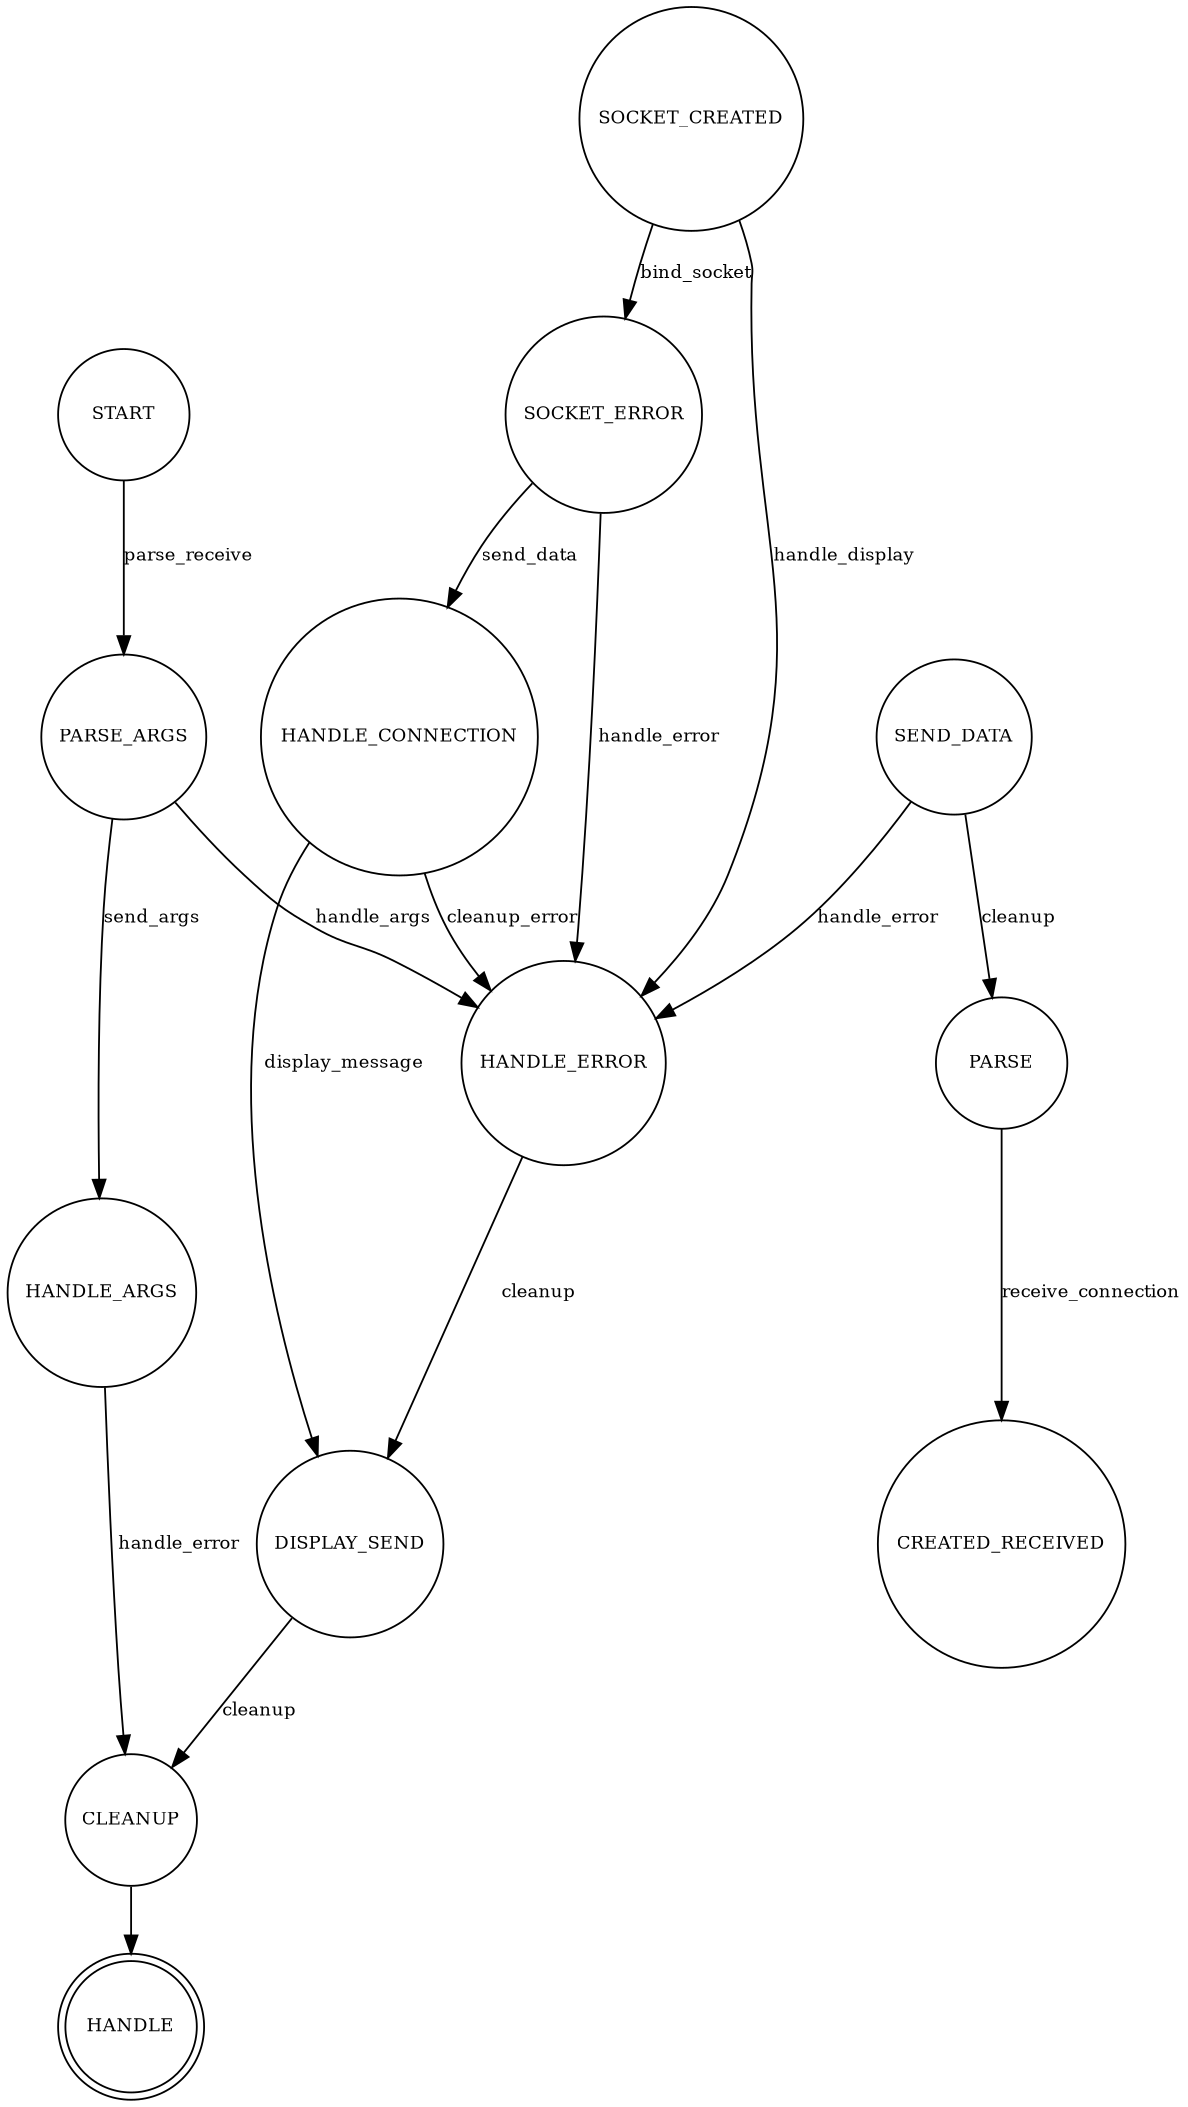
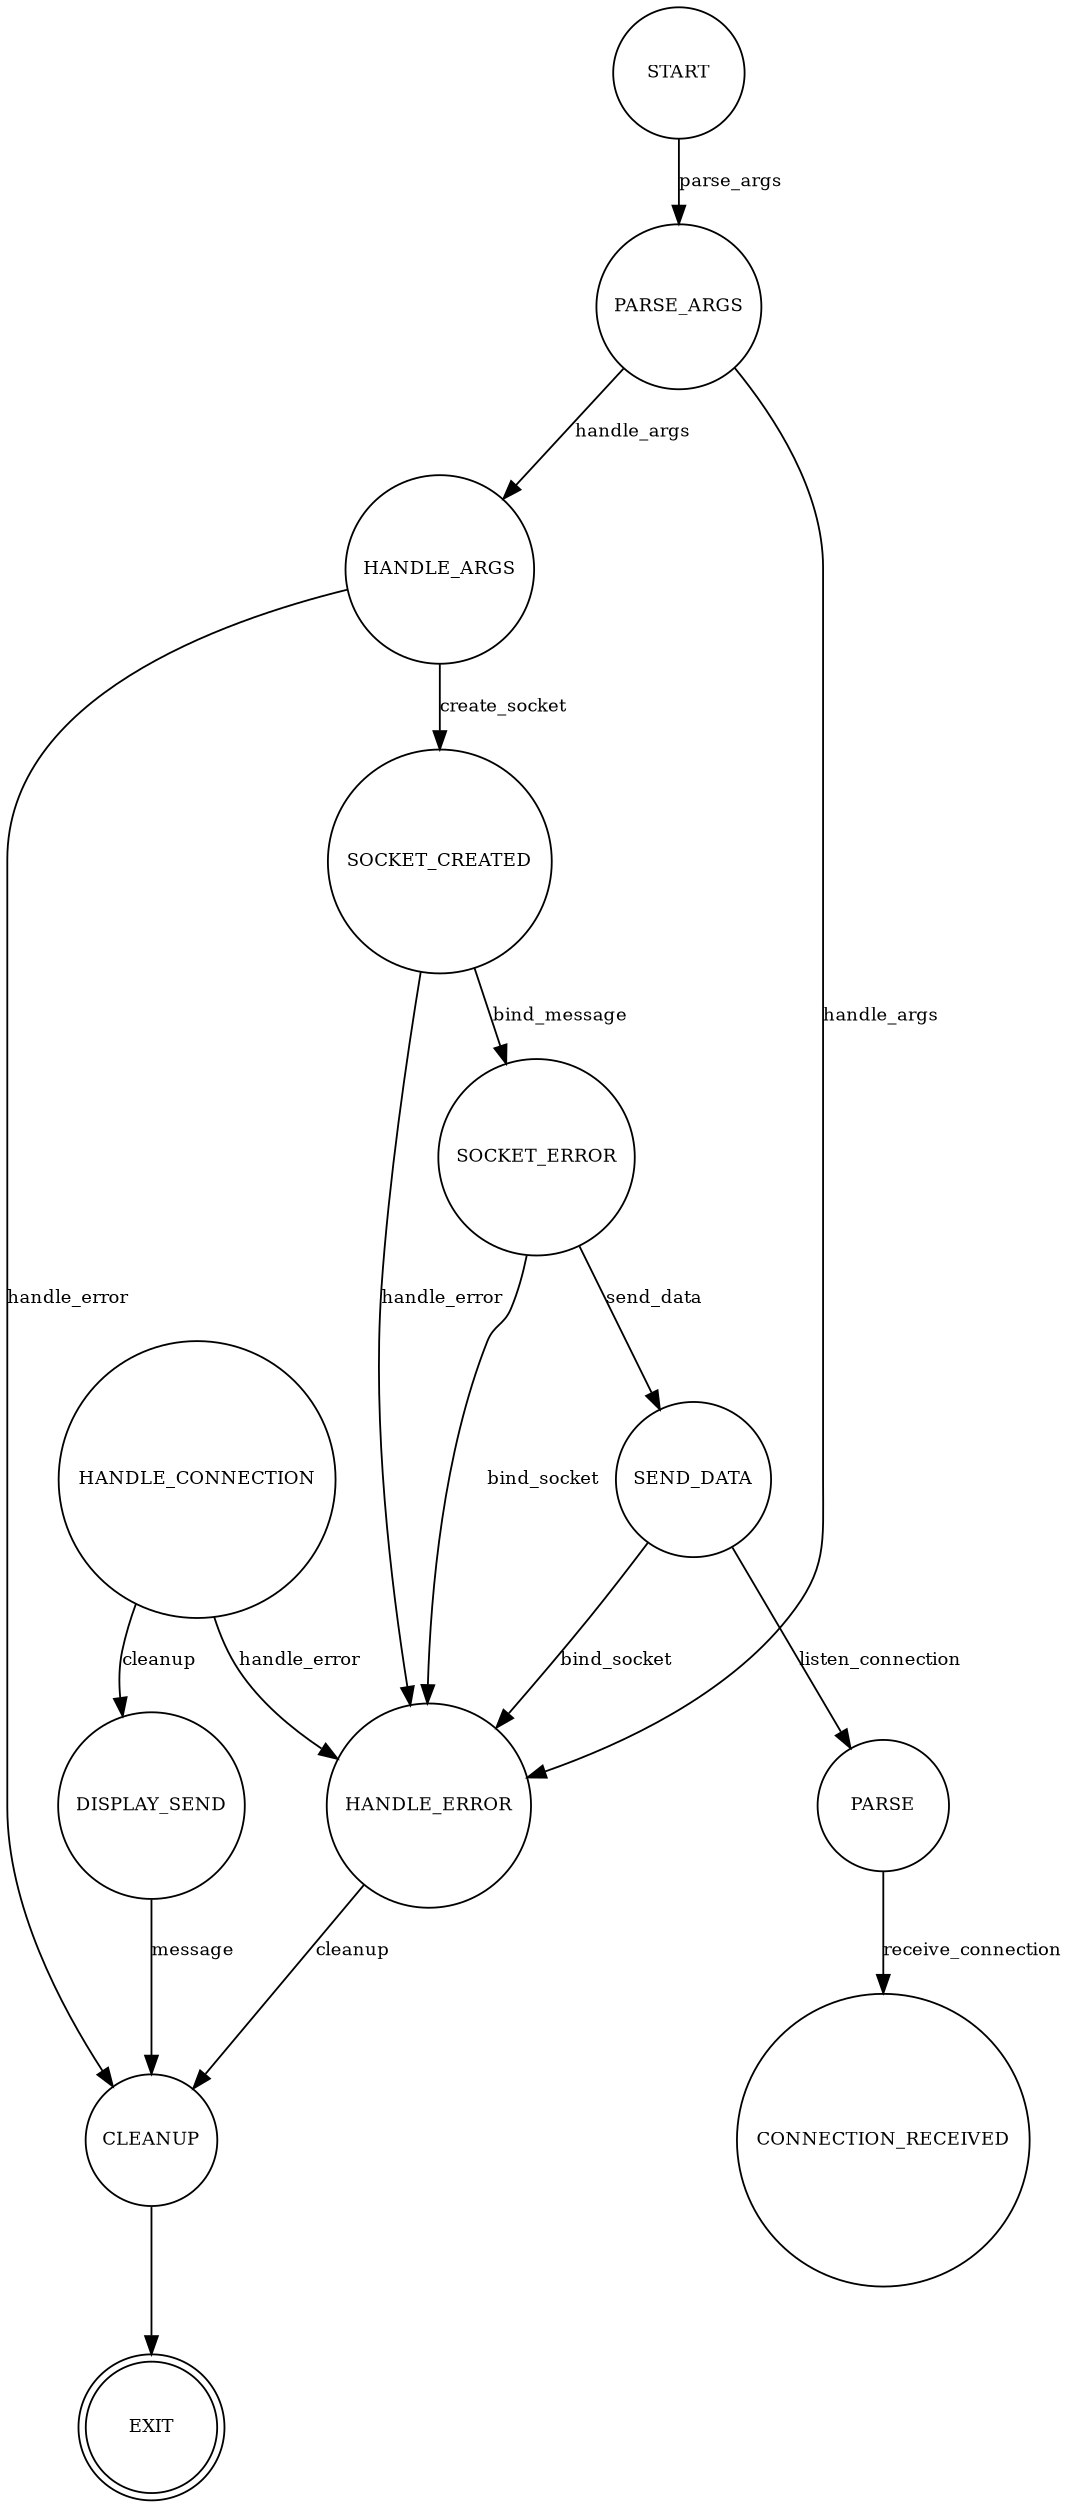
  digraph {
    node [fontsize=10 shape=circle]
    edge [fontsize=10]
    n1 [height=1 label=START width=1]
    n2 [height=1 label=PARSE_ARGS width=1]
    n3 [height=1 label=HANDLE_ARGS width=1]
    n4 [height=1 label=HANDLE_ERROR width=1]
    n5 [height=1 label=SOCKET_CREATED width=1]
    n6 [height=1 label=CLEANUP width=1]
    n7 [height=1 label=SOCKET_ERROR width=1]
-   n8 [height=1 label=HANDLE shape=doublecircle width=1]
+   n8 [height=1 label=EXIT shape=doublecircle width=1]
    n9 [height=1 label=DISPLAY_SEND width=1]
    n10 [height=1 label=SEND_DATA width=1]
    n11 [height=1 label=PARSE width=1]
-   n12 [height=1 label=CREATED_RECEIVED width=1]
+   n12 [height=1 label=CONNECTION_RECEIVED width=1]
    n13 [height=1 label=HANDLE_CONNECTION width=1]
-   n1 -> n2 [label=parse_receive]
-   n2 -> n3 [label=send_args]
+   n1 -> n2 [label=parse_args]
+   n2 -> n3 [label=handle_args]
    n2 -> n4 [label=handle_args]
+   n3 -> n5 [label=create_socket]
    n3 -> n6 [label=handle_error]
-   n4 -> n9 [label=cleanup]
-   n5 -> n4 [label=handle_display]
-   n5 -> n7 [label=bind_socket]
+   n4 -> n6 [label=cleanup]
+   n5 -> n4 [label=handle_error]
+   n5 -> n7 [label=bind_message]
    n6 -> n8
-   n7 -> n4 [label=handle_error]
-   n7 -> n13 [label=send_data]
-   n9 -> n6 [label=cleanup]
-   n10 -> n4 [label=handle_error]
-   n10 -> n11 [label=cleanup]
+   n7 -> n4 [label=bind_socket]
+   n7 -> n10 [label=send_data]
+   n9 -> n6 [label=message]
+   n10 -> n4 [label=bind_socket]
+   n10 -> n11 [label=listen_connection]
    n11 -> n12 [label=receive_connection]
-   n13 -> n4 [label=cleanup_error]
-   n13 -> n9 [label=display_message]
+   n13 -> n4 [label=handle_error]
+   n13 -> n9 [label=cleanup]
  }
